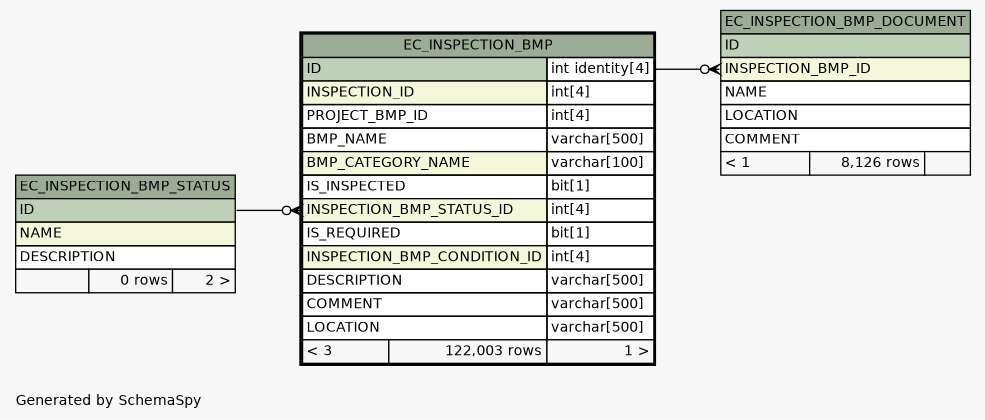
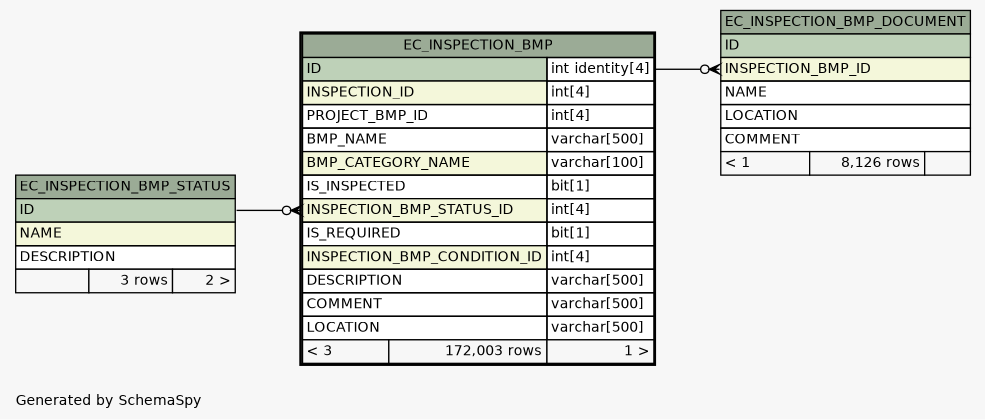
  digraph {
    bgcolor="#f7f7f7"
    fontname=Helvetica
    fontsize=11
    label="\nGenerated by SchemaSpy"
    labeljust=l
    nodesep=0.18
    rankdir=RL
    ranksep=0.46
    node [fontname=Helvetica fontsize=11 shape=plaintext]
    edge [arrowhead=none arrowsize=0.8 arrowtail=crowodot dir=back]
-   n1 [label=<     <TABLE BORDER="2" CELLBORDER="1" CELLSPACING="0" BGCOLOR="#ffffff">       <TR><TD COLSPAN="3" BGCOLOR="#9bab96" ALIGN="CENTER">EC_INSPECTION_BMP</TD></TR>       <TR><TD PORT="ID" COLSPAN="2" BGCOLOR="#bed1b8" ALIGN="LEFT">ID</TD><TD PORT="ID.type" ALIGN="LEFT">int identity[4]</TD></TR>       <TR><TD PORT="INSPECTION_ID" COLSPAN="2" BGCOLOR="#f4f7da" ALIGN="LEFT">INSPECTION_ID</TD><TD PORT="INSPECTION_ID.type" ALIGN="LEFT">int[4]</TD></TR>       <TR><TD PORT="PROJECT_BMP_ID" COLSPAN="2" ALIGN="LEFT">PROJECT_BMP_ID</TD><TD PORT="PROJECT_BMP_ID.type" ALIGN="LEFT">int[4]</TD></TR>       <TR><TD PORT="BMP_NAME" COLSPAN="2" ALIGN="LEFT">BMP_NAME</TD><TD PORT="BMP_NAME.type" ALIGN="LEFT">varchar[500]</TD></TR>       <TR><TD PORT="BMP_CATEGORY_NAME" COLSPAN="2" BGCOLOR="#f4f7da" ALIGN="LEFT">BMP_CATEGORY_NAME</TD><TD PORT="BMP_CATEGORY_NAME.type" ALIGN="LEFT">varchar[100]</TD></TR>       <TR><TD PORT="IS_INSPECTED" COLSPAN="2" ALIGN="LEFT">IS_INSPECTED</TD><TD PORT="IS_INSPECTED.type" ALIGN="LEFT">bit[1]</TD></TR>       <TR><TD PORT="INSPECTION_BMP_STATUS_ID" COLSPAN="2" BGCOLOR="#f4f7da" ALIGN="LEFT">INSPECTION_BMP_STATUS_ID</TD><TD PORT="INSPECTION_BMP_STATUS_ID.type" ALIGN="LEFT">int[4]</TD></TR>       <TR><TD PORT="IS_REQUIRED" COLSPAN="2" ALIGN="LEFT">IS_REQUIRED</TD><TD PORT="IS_REQUIRED.type" ALIGN="LEFT">bit[1]</TD></TR>       <TR><TD PORT="INSPECTION_BMP_CONDITION_ID" COLSPAN="2" BGCOLOR="#f4f7da" ALIGN="LEFT">INSPECTION_BMP_CONDITION_ID</TD><TD PORT="INSPECTION_BMP_CONDITION_ID.type" ALIGN="LEFT">int[4]</TD></TR>       <TR><TD PORT="DESCRIPTION" COLSPAN="2" ALIGN="LEFT">DESCRIPTION</TD><TD PORT="DESCRIPTION.type" ALIGN="LEFT">varchar[500]</TD></TR>       <TR><TD PORT="COMMENT" COLSPAN="2" ALIGN="LEFT">COMMENT</TD><TD PORT="COMMENT.type" ALIGN="LEFT">varchar[500]</TD></TR>       <TR><TD PORT="LOCATION" COLSPAN="2" ALIGN="LEFT">LOCATION</TD><TD PORT="LOCATION.type" ALIGN="LEFT">varchar[500]</TD></TR>       <TR><TD ALIGN="LEFT" BGCOLOR="#f7f7f7">&lt; 3</TD><TD ALIGN="RIGHT" BGCOLOR="#f7f7f7">122,003 rows</TD><TD ALIGN="RIGHT" BGCOLOR="#f7f7f7">1 &gt;</TD></TR>     </TABLE>>]
-   n2 [label=<     <TABLE BORDER="0" CELLBORDER="1" CELLSPACING="0" BGCOLOR="#ffffff">       <TR><TD COLSPAN="3" BGCOLOR="#9bab96" ALIGN="CENTER">EC_INSPECTION_BMP_STATUS</TD></TR>       <TR><TD PORT="ID" COLSPAN="3" BGCOLOR="#bed1b8" ALIGN="LEFT">ID</TD></TR>       <TR><TD PORT="NAME" COLSPAN="3" BGCOLOR="#f4f7da" ALIGN="LEFT">NAME</TD></TR>       <TR><TD PORT="DESCRIPTION" COLSPAN="3" ALIGN="LEFT">DESCRIPTION</TD></TR>       <TR><TD ALIGN="LEFT" BGCOLOR="#f7f7f7">  </TD><TD ALIGN="RIGHT" BGCOLOR="#f7f7f7">0 rows</TD><TD ALIGN="RIGHT" BGCOLOR="#f7f7f7">2 &gt;</TD></TR>     </TABLE>>]
+   n1 [label=<     <TABLE BORDER="2" CELLBORDER="1" CELLSPACING="0" BGCOLOR="#ffffff">       <TR><TD COLSPAN="3" BGCOLOR="#9bab96" ALIGN="CENTER">EC_INSPECTION_BMP</TD></TR>       <TR><TD PORT="ID" COLSPAN="2" BGCOLOR="#bed1b8" ALIGN="LEFT">ID</TD><TD PORT="ID.type" ALIGN="LEFT">int identity[4]</TD></TR>       <TR><TD PORT="INSPECTION_ID" COLSPAN="2" BGCOLOR="#f4f7da" ALIGN="LEFT">INSPECTION_ID</TD><TD PORT="INSPECTION_ID.type" ALIGN="LEFT">int[4]</TD></TR>       <TR><TD PORT="PROJECT_BMP_ID" COLSPAN="2" ALIGN="LEFT">PROJECT_BMP_ID</TD><TD PORT="PROJECT_BMP_ID.type" ALIGN="LEFT">int[4]</TD></TR>       <TR><TD PORT="BMP_NAME" COLSPAN="2" ALIGN="LEFT">BMP_NAME</TD><TD PORT="BMP_NAME.type" ALIGN="LEFT">varchar[500]</TD></TR>       <TR><TD PORT="BMP_CATEGORY_NAME" COLSPAN="2" BGCOLOR="#f4f7da" ALIGN="LEFT">BMP_CATEGORY_NAME</TD><TD PORT="BMP_CATEGORY_NAME.type" ALIGN="LEFT">varchar[100]</TD></TR>       <TR><TD PORT="IS_INSPECTED" COLSPAN="2" ALIGN="LEFT">IS_INSPECTED</TD><TD PORT="IS_INSPECTED.type" ALIGN="LEFT">bit[1]</TD></TR>       <TR><TD PORT="INSPECTION_BMP_STATUS_ID" COLSPAN="2" BGCOLOR="#f4f7da" ALIGN="LEFT">INSPECTION_BMP_STATUS_ID</TD><TD PORT="INSPECTION_BMP_STATUS_ID.type" ALIGN="LEFT">int[4]</TD></TR>       <TR><TD PORT="IS_REQUIRED" COLSPAN="2" ALIGN="LEFT">IS_REQUIRED</TD><TD PORT="IS_REQUIRED.type" ALIGN="LEFT">bit[1]</TD></TR>       <TR><TD PORT="INSPECTION_BMP_CONDITION_ID" COLSPAN="2" BGCOLOR="#f4f7da" ALIGN="LEFT">INSPECTION_BMP_CONDITION_ID</TD><TD PORT="INSPECTION_BMP_CONDITION_ID.type" ALIGN="LEFT">int[4]</TD></TR>       <TR><TD PORT="DESCRIPTION" COLSPAN="2" ALIGN="LEFT">DESCRIPTION</TD><TD PORT="DESCRIPTION.type" ALIGN="LEFT">varchar[500]</TD></TR>       <TR><TD PORT="COMMENT" COLSPAN="2" ALIGN="LEFT">COMMENT</TD><TD PORT="COMMENT.type" ALIGN="LEFT">varchar[500]</TD></TR>       <TR><TD PORT="LOCATION" COLSPAN="2" ALIGN="LEFT">LOCATION</TD><TD PORT="LOCATION.type" ALIGN="LEFT">varchar[500]</TD></TR>       <TR><TD ALIGN="LEFT" BGCOLOR="#f7f7f7">&lt; 3</TD><TD ALIGN="RIGHT" BGCOLOR="#f7f7f7">172,003 rows</TD><TD ALIGN="RIGHT" BGCOLOR="#f7f7f7">1 &gt;</TD></TR>     </TABLE>>]
+   n2 [label=<     <TABLE BORDER="0" CELLBORDER="1" CELLSPACING="0" BGCOLOR="#ffffff">       <TR><TD COLSPAN="3" BGCOLOR="#9bab96" ALIGN="CENTER">EC_INSPECTION_BMP_STATUS</TD></TR>       <TR><TD PORT="ID" COLSPAN="3" BGCOLOR="#bed1b8" ALIGN="LEFT">ID</TD></TR>       <TR><TD PORT="NAME" COLSPAN="3" BGCOLOR="#f4f7da" ALIGN="LEFT">NAME</TD></TR>       <TR><TD PORT="DESCRIPTION" COLSPAN="3" ALIGN="LEFT">DESCRIPTION</TD></TR>       <TR><TD ALIGN="LEFT" BGCOLOR="#f7f7f7">  </TD><TD ALIGN="RIGHT" BGCOLOR="#f7f7f7">3 rows</TD><TD ALIGN="RIGHT" BGCOLOR="#f7f7f7">2 &gt;</TD></TR>     </TABLE>>]
    n3 [label=<     <TABLE BORDER="0" CELLBORDER="1" CELLSPACING="0" BGCOLOR="#ffffff">       <TR><TD COLSPAN="3" BGCOLOR="#9bab96" ALIGN="CENTER">EC_INSPECTION_BMP_DOCUMENT</TD></TR>       <TR><TD PORT="ID" COLSPAN="3" BGCOLOR="#bed1b8" ALIGN="LEFT">ID</TD></TR>       <TR><TD PORT="INSPECTION_BMP_ID" COLSPAN="3" BGCOLOR="#f4f7da" ALIGN="LEFT">INSPECTION_BMP_ID</TD></TR>       <TR><TD PORT="NAME" COLSPAN="3" ALIGN="LEFT">NAME</TD></TR>       <TR><TD PORT="LOCATION" COLSPAN="3" ALIGN="LEFT">LOCATION</TD></TR>       <TR><TD PORT="COMMENT" COLSPAN="3" ALIGN="LEFT">COMMENT</TD></TR>       <TR><TD ALIGN="LEFT" BGCOLOR="#f7f7f7">&lt; 1</TD><TD ALIGN="RIGHT" BGCOLOR="#f7f7f7">8,126 rows</TD><TD ALIGN="RIGHT" BGCOLOR="#f7f7f7">  </TD></TR>     </TABLE>>]
    n1 -> n2 [headport="ID:e" tailport="INSPECTION_BMP_STATUS_ID:w"]
    n3 -> n1 [headport="ID.type:e" tailport="INSPECTION_BMP_ID:w"]
  }
